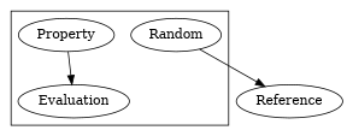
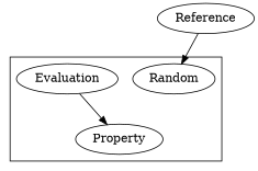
  digraph {
    n1 [label=Random]
    Evaluation
    n3 [label=Property]
    Reference
    subgraph cluster_1 {
      n1
      Evaluation
      n3
    }
-   n1 -> Reference
-   n3 -> Evaluation
+   Reference -> n1
+   Evaluation -> n3
    Reference -> n3 [style=invis]
  }
